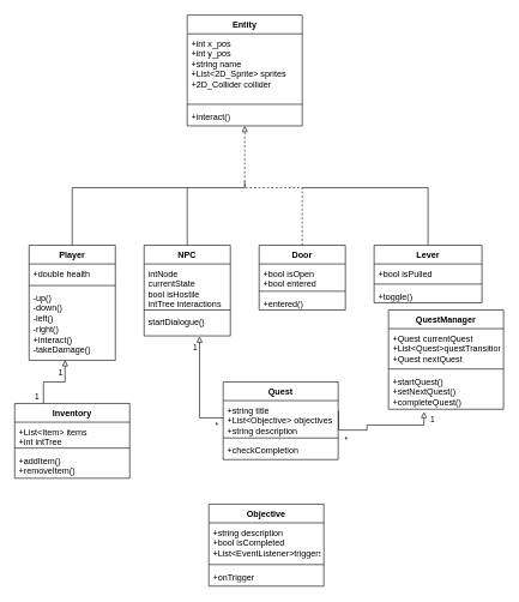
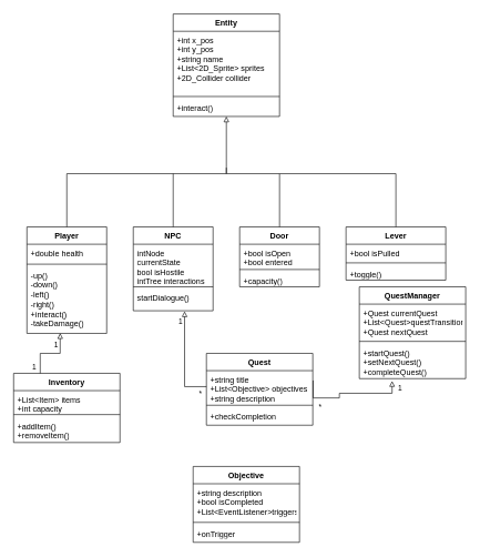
  <mxCell id="0" />
  <mxCell id="1" parent="0" />
  <mxCell id="2" value="Entity" style="swimlane;fontStyle=1;align=center;verticalAlign=top;childLayout=stackLayout;horizontal=1;startSize=26;horizontalStack=0;resizeParent=1;resizeParentMax=0;resizeLast=0;collapsible=1;marginBottom=0;whiteSpace=wrap;html=1;" vertex="1" parent="1"><mxGeometry x="260" y="20" width="160" height="154" as="geometry" /></mxCell>
  <mxCell id="3" value="+int x_pos&lt;br&gt;+int y_pos&lt;br&gt;+string name&lt;br&gt;+List&amp;lt;2D_Sprite&amp;gt; sprites&lt;br&gt;+2D_Collider collider&lt;div&gt;&lt;br/&gt;&lt;/div&gt;" style="text;strokeColor=none;fillColor=none;align=left;verticalAlign=top;spacingLeft=4;spacingRight=4;overflow=hidden;rotatable=0;points=[[0,0.5],[1,0.5]];portConstraint=eastwest;whiteSpace=wrap;html=1;" vertex="1" parent="2"><mxGeometry y="26" width="160" height="94" as="geometry" /></mxCell>
  <mxCell id="4" value="" style="line;strokeWidth=1;fillColor=none;align=left;verticalAlign=middle;spacingTop=-1;spacingLeft=3;spacingRight=3;rotatable=0;labelPosition=right;points=[];portConstraint=eastwest;strokeColor=inherit;" vertex="1" parent="2"><mxGeometry y="120" width="160" height="8" as="geometry" /></mxCell>
  <mxCell id="5" value="+interact()" style="text;strokeColor=none;fillColor=none;align=left;verticalAlign=top;spacingLeft=4;spacingRight=4;overflow=hidden;rotatable=0;points=[[0,0.5],[1,0.5]];portConstraint=eastwest;whiteSpace=wrap;html=1;" vertex="1" parent="2"><mxGeometry y="128" width="160" height="26" as="geometry" /></mxCell>
  <mxCell id="6" value="Player" style="swimlane;fontStyle=1;align=center;verticalAlign=top;childLayout=stackLayout;horizontal=1;startSize=26;horizontalStack=0;resizeParent=1;resizeParentMax=0;resizeLast=0;collapsible=1;marginBottom=0;whiteSpace=wrap;html=1;" vertex="1" parent="1"><mxGeometry x="40" y="340" width="120" height="160" as="geometry" /></mxCell>
  <mxCell id="7" value="+double health" style="text;strokeColor=none;fillColor=none;align=left;verticalAlign=top;spacingLeft=4;spacingRight=4;overflow=hidden;rotatable=0;points=[[0,0.5],[1,0.5]];portConstraint=eastwest;whiteSpace=wrap;html=1;" vertex="1" parent="6"><mxGeometry y="26" width="120" height="26" as="geometry" /></mxCell>
  <mxCell id="8" value="" style="line;strokeWidth=1;fillColor=none;align=left;verticalAlign=middle;spacingTop=-1;spacingLeft=3;spacingRight=3;rotatable=0;labelPosition=right;points=[];portConstraint=eastwest;strokeColor=inherit;" vertex="1" parent="6"><mxGeometry y="52" width="120" height="8" as="geometry" /></mxCell>
  <mxCell id="9" value="-up()&lt;br&gt;-down()&lt;br&gt;-left()&lt;br&gt;-right() &lt;br&gt;+interact()&lt;br&gt;-takeDamage()&lt;div&gt;&lt;br&gt;&lt;/div&gt;" style="text;strokeColor=none;fillColor=none;align=left;verticalAlign=top;spacingLeft=4;spacingRight=4;overflow=hidden;rotatable=0;points=[[0,0.5],[1,0.5]];portConstraint=eastwest;whiteSpace=wrap;html=1;" vertex="1" parent="6"><mxGeometry y="60" width="120" height="100" as="geometry" /></mxCell>
  <mxCell id="10" value="NPC" style="swimlane;fontStyle=1;align=center;verticalAlign=top;childLayout=stackLayout;horizontal=1;startSize=26;horizontalStack=0;resizeParent=1;resizeParentMax=0;resizeLast=0;collapsible=1;marginBottom=0;whiteSpace=wrap;html=1;" vertex="1" parent="1"><mxGeometry x="200" y="340" width="120" height="126" as="geometry" /></mxCell>
  <mxCell id="11" value="intNode currentState&lt;br&gt;bool isHostile&lt;br&gt;intTree interactions&lt;div&gt;&lt;br/&gt;&lt;/div&gt;" style="text;strokeColor=none;fillColor=none;align=left;verticalAlign=top;spacingLeft=4;spacingRight=4;overflow=hidden;rotatable=0;points=[[0,0.5],[1,0.5]];portConstraint=eastwest;whiteSpace=wrap;html=1;" vertex="1" parent="10"><mxGeometry y="26" width="120" height="60" as="geometry" /></mxCell>
  <mxCell id="12" value="" style="line;strokeWidth=1;fillColor=none;align=left;verticalAlign=middle;spacingTop=-1;spacingLeft=3;spacingRight=3;rotatable=0;labelPosition=right;points=[];portConstraint=eastwest;strokeColor=inherit;" vertex="1" parent="10"><mxGeometry y="86" width="120" height="8" as="geometry" /></mxCell>
  <mxCell id="13" value="startDialogue()" style="text;strokeColor=none;fillColor=none;align=left;verticalAlign=top;spacingLeft=4;spacingRight=4;overflow=hidden;rotatable=0;points=[[0,0.5],[1,0.5]];portConstraint=eastwest;whiteSpace=wrap;html=1;" vertex="1" parent="10"><mxGeometry y="94" width="120" height="32" as="geometry" /></mxCell>
  <mxCell id="14" value="Door" style="swimlane;fontStyle=1;align=center;verticalAlign=top;childLayout=stackLayout;horizontal=1;startSize=26;horizontalStack=0;resizeParent=1;resizeParentMax=0;resizeLast=0;collapsible=1;marginBottom=0;whiteSpace=wrap;html=1;" vertex="1" parent="1"><mxGeometry x="360" y="340" width="120" height="90" as="geometry" /></mxCell>
  <mxCell id="15" value="+bool isOpen&lt;br&gt;+bool entered&lt;div&gt;&lt;br&gt;&lt;/div&gt;" style="text;strokeColor=none;fillColor=none;align=left;verticalAlign=top;spacingLeft=4;spacingRight=4;overflow=hidden;rotatable=0;points=[[0,0.5],[1,0.5]];portConstraint=eastwest;whiteSpace=wrap;html=1;" vertex="1" parent="14"><mxGeometry y="26" width="120" height="34" as="geometry" /></mxCell>
  <mxCell id="16" value="" style="line;strokeWidth=1;fillColor=none;align=left;verticalAlign=middle;spacingTop=-1;spacingLeft=3;spacingRight=3;rotatable=0;labelPosition=right;points=[];portConstraint=eastwest;strokeColor=inherit;" vertex="1" parent="14"><mxGeometry y="60" width="120" height="8" as="geometry" /></mxCell>
- <mxCell id="17" value="+entered()" style="text;strokeColor=none;fillColor=none;align=left;verticalAlign=top;spacingLeft=4;spacingRight=4;overflow=hidden;rotatable=0;points=[[0,0.5],[1,0.5]];portConstraint=eastwest;whiteSpace=wrap;html=1;" vertex="1" parent="14"><mxGeometry y="68" width="120" height="22" as="geometry" /></mxCell>
+ <mxCell id="17" value="+capacity()" style="text;strokeColor=none;fillColor=none;align=left;verticalAlign=top;spacingLeft=4;spacingRight=4;overflow=hidden;rotatable=0;points=[[0,0.5],[1,0.5]];portConstraint=eastwest;whiteSpace=wrap;html=1;" vertex="1" parent="14"><mxGeometry y="68" width="120" height="22" as="geometry" /></mxCell>
  <mxCell id="18" value="Lever" style="swimlane;fontStyle=1;align=center;verticalAlign=top;childLayout=stackLayout;horizontal=1;startSize=26;horizontalStack=0;resizeParent=1;resizeParentMax=0;resizeLast=0;collapsible=1;marginBottom=0;whiteSpace=wrap;html=1;" vertex="1" parent="1"><mxGeometry x="520" y="340" width="150" height="80" as="geometry" /></mxCell>
  <mxCell id="19" value="+bool isPulled&lt;div&gt;&lt;br&gt;&lt;/div&gt;" style="text;strokeColor=none;fillColor=none;align=left;verticalAlign=top;spacingLeft=4;spacingRight=4;overflow=hidden;rotatable=0;points=[[0,0.5],[1,0.5]];portConstraint=eastwest;whiteSpace=wrap;html=1;" vertex="1" parent="18"><mxGeometry y="26" width="150" height="24" as="geometry" /></mxCell>
  <mxCell id="20" value="" style="line;strokeWidth=1;fillColor=none;align=left;verticalAlign=middle;spacingTop=-1;spacingLeft=3;spacingRight=3;rotatable=0;labelPosition=right;points=[];portConstraint=eastwest;strokeColor=inherit;" vertex="1" parent="18"><mxGeometry y="50" width="150" height="8" as="geometry" /></mxCell>
  <mxCell id="21" value="+toggle()" style="text;strokeColor=none;fillColor=none;align=left;verticalAlign=top;spacingLeft=4;spacingRight=4;overflow=hidden;rotatable=0;points=[[0,0.5],[1,0.5]];portConstraint=eastwest;whiteSpace=wrap;html=1;" vertex="1" parent="18"><mxGeometry y="58" width="150" height="22" as="geometry" /></mxCell>
- <mxCell id="22" value="" style="endArrow=block;html=1;rounded=0;exitX=0.5;exitY=0;exitDx=0;exitDy=0;entryX=0.5;entryY=1;entryDx=0;entryDy=0;endFill=0;edgeStyle=orthogonalEdgeStyle;dashed=1;" edge="1" parent="1" source="14" target="2"><mxGeometry width="50" height="50" relative="1" as="geometry"><mxPoint x="290" y="270" as="sourcePoint" /><mxPoint x="260" y="320" as="targetPoint" /><Array as="points"><mxPoint x="420" y="260" /><mxPoint x="340" y="260" /></Array></mxGeometry></mxCell>
+ <mxCell id="22" value="" style="endArrow=block;html=1;rounded=0;exitX=0.5;exitY=0;exitDx=0;exitDy=0;entryX=0.5;entryY=1;entryDx=0;entryDy=0;endFill=0;edgeStyle=orthogonalEdgeStyle;" edge="1" parent="1" source="14" target="2"><mxGeometry width="50" height="50" relative="1" as="geometry"><mxPoint x="290" y="270" as="sourcePoint" /><mxPoint x="260" y="320" as="targetPoint" /><Array as="points"><mxPoint x="420" y="260" /><mxPoint x="340" y="260" /></Array></mxGeometry></mxCell>
  <mxCell id="23" value="" style="endArrow=none;html=1;rounded=0;entryX=0.5;entryY=0;entryDx=0;entryDy=0;edgeStyle=orthogonalEdgeStyle;" edge="1" parent="1" target="6"><mxGeometry width="50" height="50" relative="1" as="geometry"><mxPoint x="340" y="251" as="sourcePoint" /><mxPoint x="260" y="320" as="targetPoint" /><Array as="points"><mxPoint x="340" y="260" /><mxPoint x="100" y="260" /></Array></mxGeometry></mxCell>
  <mxCell id="24" value="" style="endArrow=none;html=1;rounded=0;entryX=0.5;entryY=0;entryDx=0;entryDy=0;" edge="1" parent="1" target="10"><mxGeometry width="50" height="50" relative="1" as="geometry"><mxPoint x="260" y="260" as="sourcePoint" /><mxPoint x="260" y="320" as="targetPoint" /></mxGeometry></mxCell>
  <mxCell id="25" value="" style="endArrow=none;html=1;rounded=0;exitX=0.5;exitY=0;exitDx=0;exitDy=0;edgeStyle=orthogonalEdgeStyle;" edge="1" parent="1" source="18"><mxGeometry width="50" height="50" relative="1" as="geometry"><mxPoint x="210" y="370" as="sourcePoint" /><mxPoint x="420" y="260" as="targetPoint" /><Array as="points"><mxPoint x="595" y="260" /></Array></mxGeometry></mxCell>
  <mxCell id="26" value="Inventory" style="swimlane;fontStyle=1;align=center;verticalAlign=top;childLayout=stackLayout;horizontal=1;startSize=26;horizontalStack=0;resizeParent=1;resizeParentMax=0;resizeLast=0;collapsible=1;marginBottom=0;whiteSpace=wrap;html=1;" vertex="1" parent="1"><mxGeometry x="20" y="560" width="160" height="104" as="geometry" /></mxCell>
- <mxCell id="27" value="+List&amp;lt;Item&amp;gt; items&lt;div&gt;+int intTree&lt;/div&gt;" style="text;strokeColor=none;fillColor=none;align=left;verticalAlign=top;spacingLeft=4;spacingRight=4;overflow=hidden;rotatable=0;points=[[0,0.5],[1,0.5]];portConstraint=eastwest;whiteSpace=wrap;html=1;" vertex="1" parent="26"><mxGeometry y="26" width="160" height="32" as="geometry" /></mxCell>
+ <mxCell id="27" value="+List&amp;lt;Item&amp;gt; items&lt;div&gt;+int capacity&lt;/div&gt;" style="text;strokeColor=none;fillColor=none;align=left;verticalAlign=top;spacingLeft=4;spacingRight=4;overflow=hidden;rotatable=0;points=[[0,0.5],[1,0.5]];portConstraint=eastwest;whiteSpace=wrap;html=1;" vertex="1" parent="26"><mxGeometry y="26" width="160" height="32" as="geometry" /></mxCell>
  <mxCell id="28" value="" style="line;strokeWidth=1;fillColor=none;align=left;verticalAlign=middle;spacingTop=-1;spacingLeft=3;spacingRight=3;rotatable=0;labelPosition=right;points=[];portConstraint=eastwest;strokeColor=inherit;" vertex="1" parent="26"><mxGeometry y="58" width="160" height="8" as="geometry" /></mxCell>
  <mxCell id="29" value="+addItem()&lt;div&gt;+removeItem()&lt;/div&gt;" style="text;strokeColor=none;fillColor=none;align=left;verticalAlign=top;spacingLeft=4;spacingRight=4;overflow=hidden;rotatable=0;points=[[0,0.5],[1,0.5]];portConstraint=eastwest;whiteSpace=wrap;html=1;" vertex="1" parent="26"><mxGeometry y="66" width="160" height="38" as="geometry" /></mxCell>
  <mxCell id="30" style="edgeStyle=orthogonalEdgeStyle;rounded=0;orthogonalLoop=1;jettySize=auto;html=1;exitX=0.25;exitY=0;exitDx=0;exitDy=0;entryX=0.417;entryY=0.996;entryDx=0;entryDy=0;entryPerimeter=0;endArrow=block;endFill=0;" edge="1" parent="1" source="26" target="9"><mxGeometry relative="1" as="geometry" /></mxCell>
  <mxCell id="31" value="1" style="edgeLabel;html=1;align=center;verticalAlign=middle;resizable=0;points=[];" vertex="1" connectable="0" parent="30"><mxGeometry x="0.597" y="7" relative="1" as="geometry"><mxPoint as="offset" /></mxGeometry></mxCell>
  <mxCell id="32" value="1" style="edgeLabel;html=1;align=center;verticalAlign=middle;resizable=0;points=[];" vertex="1" connectable="0" parent="30"><mxGeometry x="-0.62" y="-1" relative="1" as="geometry"><mxPoint x="-11" y="7" as="offset" /></mxGeometry></mxCell>
  <mxCell id="33" value="Quest" style="swimlane;fontStyle=1;align=center;verticalAlign=top;childLayout=stackLayout;horizontal=1;startSize=26;horizontalStack=0;resizeParent=1;resizeParentMax=0;resizeLast=0;collapsible=1;marginBottom=0;whiteSpace=wrap;html=1;" vertex="1" parent="1"><mxGeometry x="310" y="530" width="160" height="108" as="geometry" /></mxCell>
  <mxCell id="34" value="+string title&lt;div&gt;+List&amp;lt;Objective&amp;gt; objectives&lt;/div&gt;&lt;div&gt;+string description&lt;/div&gt;" style="text;strokeColor=none;fillColor=none;align=left;verticalAlign=top;spacingLeft=4;spacingRight=4;overflow=hidden;rotatable=0;points=[[0,0.5],[1,0.5]];portConstraint=eastwest;whiteSpace=wrap;html=1;" vertex="1" parent="33"><mxGeometry y="26" width="160" height="48" as="geometry" /></mxCell>
  <mxCell id="35" value="" style="line;strokeWidth=1;fillColor=none;align=left;verticalAlign=middle;spacingTop=-1;spacingLeft=3;spacingRight=3;rotatable=0;labelPosition=right;points=[];portConstraint=eastwest;strokeColor=inherit;" vertex="1" parent="33"><mxGeometry y="74" width="160" height="8" as="geometry" /></mxCell>
  <mxCell id="36" value="+checkCompletion" style="text;strokeColor=none;fillColor=none;align=left;verticalAlign=top;spacingLeft=4;spacingRight=4;overflow=hidden;rotatable=0;points=[[0,0.5],[1,0.5]];portConstraint=eastwest;whiteSpace=wrap;html=1;" vertex="1" parent="33"><mxGeometry y="82" width="160" height="26" as="geometry" /></mxCell>
  <mxCell id="37" value="QuestManager" style="swimlane;fontStyle=1;align=center;verticalAlign=top;childLayout=stackLayout;horizontal=1;startSize=26;horizontalStack=0;resizeParent=1;resizeParentMax=0;resizeLast=0;collapsible=1;marginBottom=0;whiteSpace=wrap;html=1;" vertex="1" parent="1"><mxGeometry x="540" y="430" width="160" height="138" as="geometry" /></mxCell>
  <mxCell id="38" value="+Quest currentQuest&lt;div&gt;+List&amp;lt;Quest&amp;gt;questTransitions&lt;/div&gt;&lt;div&gt;+Quest nextQuest&lt;/div&gt;" style="text;strokeColor=none;fillColor=none;align=left;verticalAlign=top;spacingLeft=4;spacingRight=4;overflow=hidden;rotatable=0;points=[[0,0.5],[1,0.5]];portConstraint=eastwest;whiteSpace=wrap;html=1;" vertex="1" parent="37"><mxGeometry y="26" width="160" height="52" as="geometry" /></mxCell>
  <mxCell id="39" value="" style="line;strokeWidth=1;fillColor=none;align=left;verticalAlign=middle;spacingTop=-1;spacingLeft=3;spacingRight=3;rotatable=0;labelPosition=right;points=[];portConstraint=eastwest;strokeColor=inherit;" vertex="1" parent="37"><mxGeometry y="78" width="160" height="8" as="geometry" /></mxCell>
  <mxCell id="40" value="+startQuest()&lt;div&gt;+setNextQuest()&lt;/div&gt;&lt;div&gt;+completeQuest()&lt;/div&gt;" style="text;strokeColor=none;fillColor=none;align=left;verticalAlign=top;spacingLeft=4;spacingRight=4;overflow=hidden;rotatable=0;points=[[0,0.5],[1,0.5]];portConstraint=eastwest;whiteSpace=wrap;html=1;" vertex="1" parent="37"><mxGeometry y="86" width="160" height="52" as="geometry" /></mxCell>
  <mxCell id="41" style="edgeStyle=orthogonalEdgeStyle;rounded=0;orthogonalLoop=1;jettySize=auto;html=1;exitX=1.003;exitY=0.308;exitDx=0;exitDy=0;entryX=0.308;entryY=1.069;entryDx=0;entryDy=0;entryPerimeter=0;endArrow=block;endFill=0;exitPerimeter=0;" edge="1" parent="1" source="34" target="40"><mxGeometry relative="1" as="geometry"><Array as="points"><mxPoint x="510" y="597" /><mxPoint x="510" y="590" /><mxPoint x="589" y="590" /></Array></mxGeometry></mxCell>
  <mxCell id="42" value="*" style="edgeLabel;html=1;align=center;verticalAlign=middle;resizable=0;points=[];" vertex="1" connectable="0" parent="41"><mxGeometry x="-0.739" y="-3" relative="1" as="geometry"><mxPoint x="13" y="17" as="offset" /></mxGeometry></mxCell>
  <mxCell id="43" value="1" style="edgeLabel;html=1;align=center;verticalAlign=middle;resizable=0;points=[];" vertex="1" connectable="0" parent="41"><mxGeometry x="0.797" relative="1" as="geometry"><mxPoint x="11" y="-7" as="offset" /></mxGeometry></mxCell>
  <mxCell id="44" value="Objective" style="swimlane;fontStyle=1;align=center;verticalAlign=top;childLayout=stackLayout;horizontal=1;startSize=26;horizontalStack=0;resizeParent=1;resizeParentMax=0;resizeLast=0;collapsible=1;marginBottom=0;whiteSpace=wrap;html=1;" vertex="1" parent="1"><mxGeometry x="290" y="700" width="160" height="114" as="geometry" /></mxCell>
  <mxCell id="45" value="+string description&lt;div&gt;+bool isCompleted&lt;/div&gt;&lt;div&gt;+List&amp;lt;EventListener&amp;gt;triggers&lt;/div&gt;" style="text;strokeColor=none;fillColor=none;align=left;verticalAlign=top;spacingLeft=4;spacingRight=4;overflow=hidden;rotatable=0;points=[[0,0.5],[1,0.5]];portConstraint=eastwest;whiteSpace=wrap;html=1;" vertex="1" parent="44"><mxGeometry y="26" width="160" height="54" as="geometry" /></mxCell>
  <mxCell id="46" value="" style="line;strokeWidth=1;fillColor=none;align=left;verticalAlign=middle;spacingTop=-1;spacingLeft=3;spacingRight=3;rotatable=0;labelPosition=right;points=[];portConstraint=eastwest;strokeColor=inherit;" vertex="1" parent="44"><mxGeometry y="80" width="160" height="8" as="geometry" /></mxCell>
  <mxCell id="47" value="+onTrigger" style="text;strokeColor=none;fillColor=none;align=left;verticalAlign=top;spacingLeft=4;spacingRight=4;overflow=hidden;rotatable=0;points=[[0,0.5],[1,0.5]];portConstraint=eastwest;whiteSpace=wrap;html=1;" vertex="1" parent="44"><mxGeometry y="88" width="160" height="26" as="geometry" /></mxCell>
  <mxCell id="48" style="edgeStyle=orthogonalEdgeStyle;rounded=0;orthogonalLoop=1;jettySize=auto;html=1;exitX=0;exitY=0.5;exitDx=0;exitDy=0;entryX=0.643;entryY=1.025;entryDx=0;entryDy=0;entryPerimeter=0;endArrow=block;endFill=0;" edge="1" parent="1" source="34" target="13"><mxGeometry relative="1" as="geometry" /></mxCell>
  <mxCell id="49" value="1" style="edgeLabel;html=1;align=center;verticalAlign=middle;resizable=0;points=[];" vertex="1" connectable="0" parent="48"><mxGeometry x="0.822" y="-2" relative="1" as="geometry"><mxPoint x="-9" y="2" as="offset" /></mxGeometry></mxCell>
  <mxCell id="50" value="*" style="edgeLabel;html=1;align=center;verticalAlign=middle;resizable=0;points=[];" vertex="1" connectable="0" parent="48"><mxGeometry x="-0.819" y="-1" relative="1" as="geometry"><mxPoint x="3" y="11" as="offset" /></mxGeometry></mxCell>
